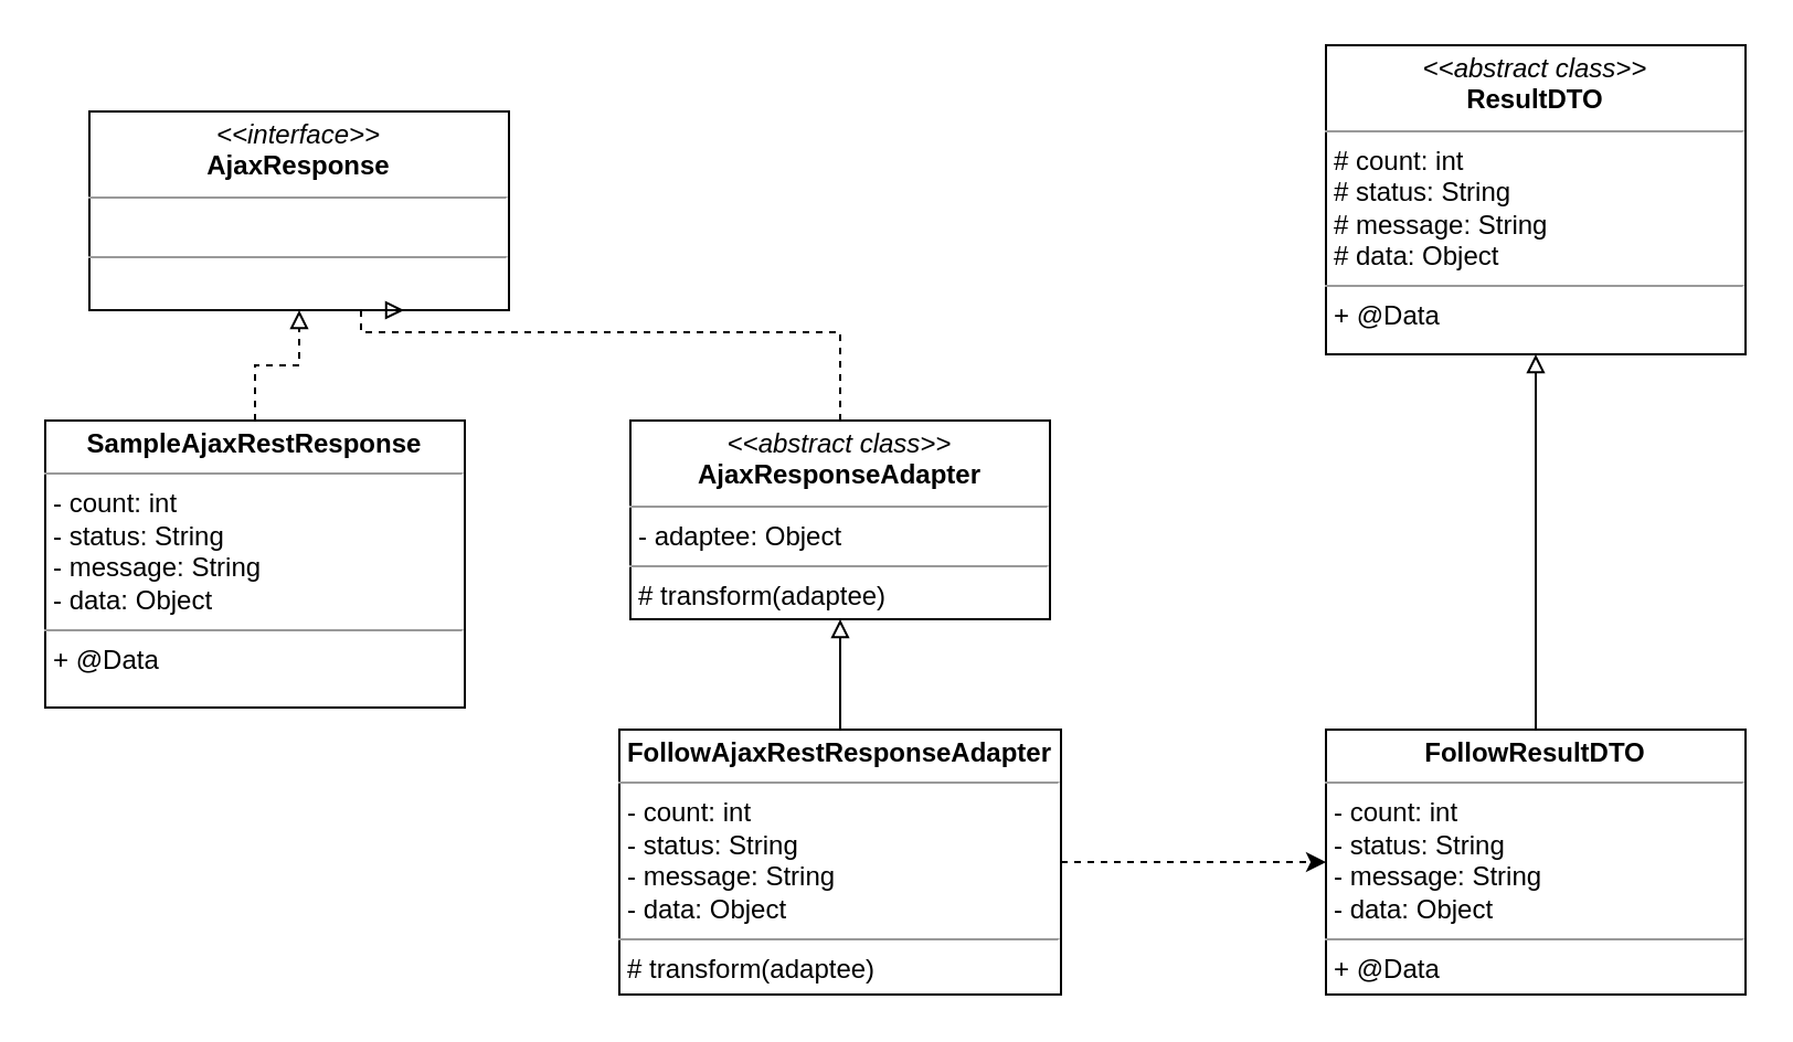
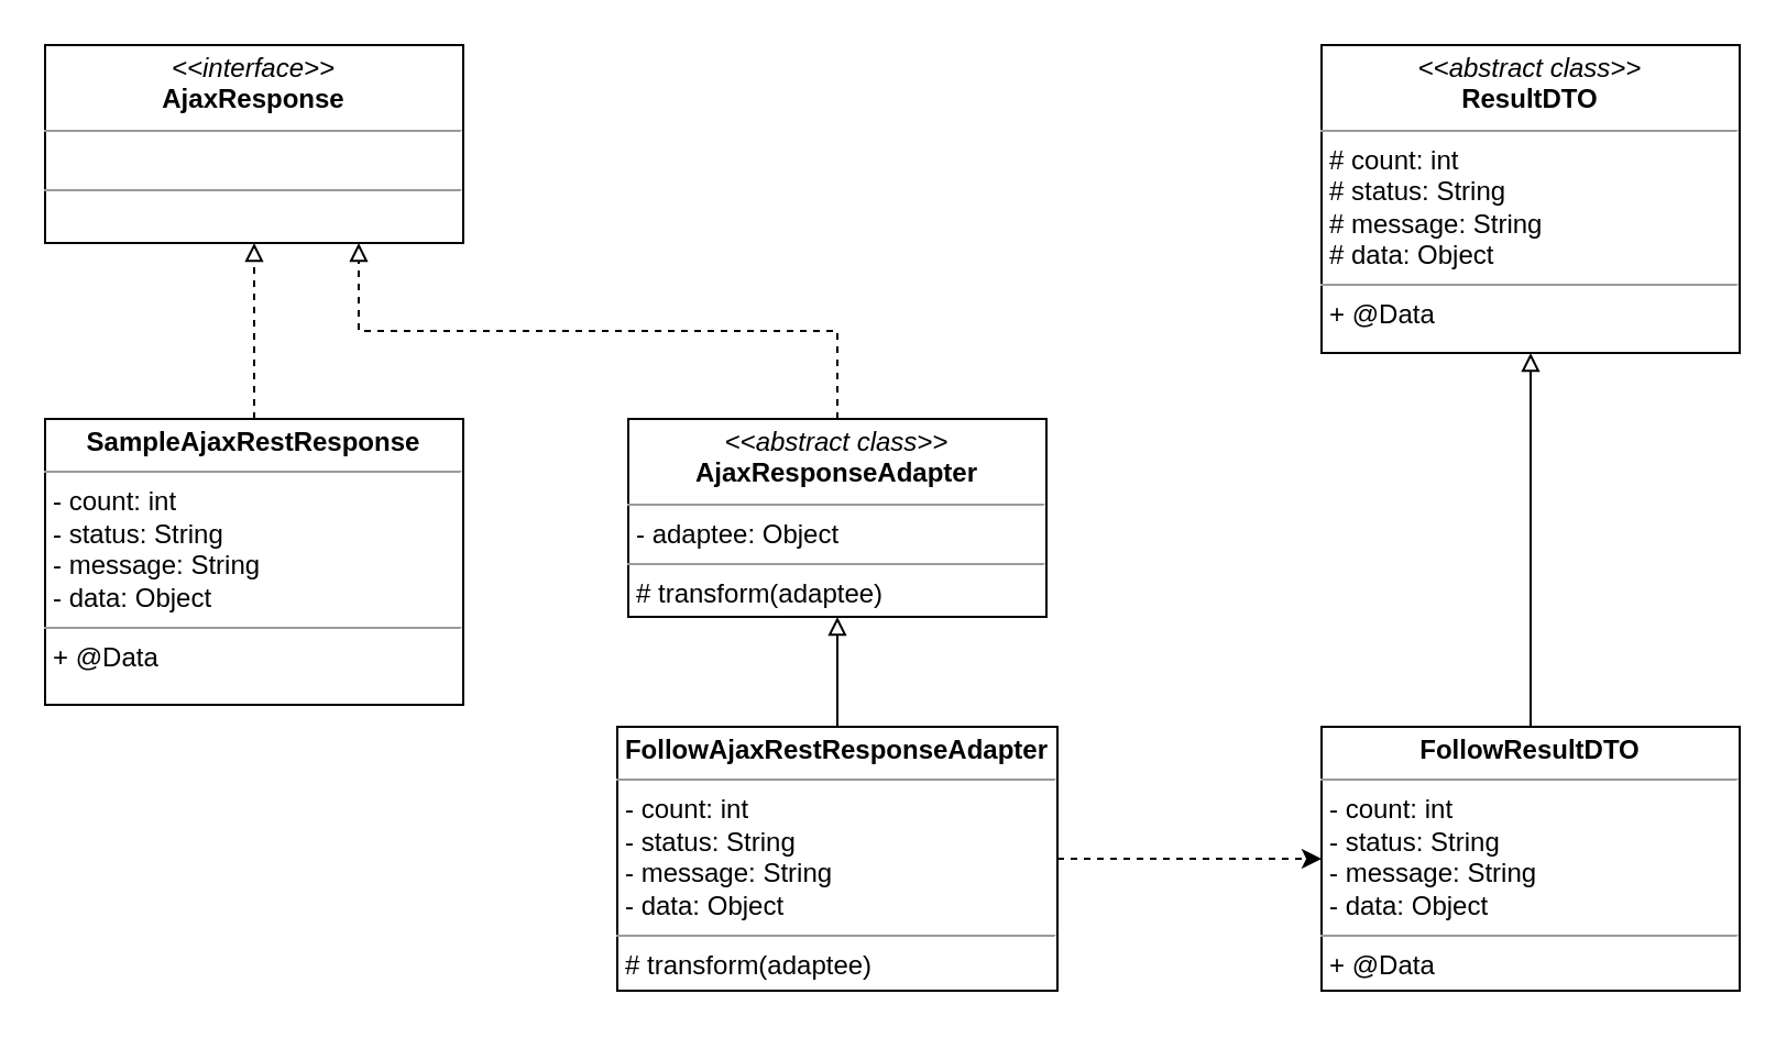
  <mxCell id="0" />
  <mxCell id="1" parent="0" />
- <mxCell id="2" value="&lt;p style=&quot;margin: 0px ; margin-top: 4px ; text-align: center&quot;&gt;&lt;i&gt;&amp;lt;&amp;lt;interface&amp;gt;&amp;gt;&lt;/i&gt;&lt;br&gt;&lt;b&gt;AjaxResponse&lt;/b&gt;&lt;/p&gt;&lt;hr size=&quot;1&quot;&gt;&lt;p style=&quot;margin: 0px ; margin-left: 4px&quot;&gt;&lt;br&gt;&lt;/p&gt;&lt;hr size=&quot;1&quot;&gt;&lt;p style=&quot;margin: 0px ; margin-left: 4px&quot;&gt;&lt;br&gt;&lt;/p&gt;" style="verticalAlign=top;align=left;overflow=fill;fontSize=12;fontFamily=Helvetica;html=1;" parent="1" vertex="1"><mxGeometry x="40" y="50" width="190" height="90" as="geometry" /></mxCell>
+ <mxCell id="2" value="&lt;p style=&quot;margin: 0px ; margin-top: 4px ; text-align: center&quot;&gt;&lt;i&gt;&amp;lt;&amp;lt;interface&amp;gt;&amp;gt;&lt;/i&gt;&lt;br&gt;&lt;b&gt;AjaxResponse&lt;/b&gt;&lt;/p&gt;&lt;hr size=&quot;1&quot;&gt;&lt;p style=&quot;margin: 0px ; margin-left: 4px&quot;&gt;&lt;br&gt;&lt;/p&gt;&lt;hr size=&quot;1&quot;&gt;&lt;p style=&quot;margin: 0px ; margin-left: 4px&quot;&gt;&lt;br&gt;&lt;/p&gt;" style="verticalAlign=top;align=left;overflow=fill;fontSize=12;fontFamily=Helvetica;html=1;" parent="1" vertex="1"><mxGeometry x="20" y="20" width="190" height="90" as="geometry" /></mxCell>
  <mxCell id="3" style="edgeStyle=orthogonalEdgeStyle;rounded=0;orthogonalLoop=1;jettySize=auto;html=1;entryX=0.5;entryY=1;entryDx=0;entryDy=0;endArrow=block;endFill=0;dashed=1;" parent="1" source="4" target="2" edge="1"><mxGeometry relative="1" as="geometry" /></mxCell>
  <mxCell id="4" value="&lt;p style=&quot;margin: 0px ; margin-top: 4px ; text-align: center&quot;&gt;&lt;b&gt;SampleAjaxRestResponse&lt;/b&gt;&lt;/p&gt;&lt;hr size=&quot;1&quot;&gt;&lt;p style=&quot;margin: 0px ; margin-left: 4px&quot;&gt;- count: int&lt;/p&gt;&lt;p style=&quot;margin: 0px ; margin-left: 4px&quot;&gt;- status: String&lt;/p&gt;&lt;p style=&quot;margin: 0px ; margin-left: 4px&quot;&gt;- message: String&lt;/p&gt;&lt;p style=&quot;margin: 0px ; margin-left: 4px&quot;&gt;- data: Object&lt;/p&gt;&lt;hr size=&quot;1&quot;&gt;&lt;p style=&quot;margin: 0px ; margin-left: 4px&quot;&gt;+ @Data&lt;/p&gt;" style="verticalAlign=top;align=left;overflow=fill;fontSize=12;fontFamily=Helvetica;html=1;" parent="1" vertex="1"><mxGeometry x="20" y="190" width="190" height="130" as="geometry" /></mxCell>
  <mxCell id="5" value="&lt;p style=&quot;margin: 0px ; margin-top: 4px ; text-align: center&quot;&gt;&lt;i&gt;&amp;lt;&amp;lt;abstract class&amp;gt;&amp;gt;&lt;/i&gt;&lt;br&gt;&lt;b&gt;ResultDTO&lt;/b&gt;&lt;/p&gt;&lt;hr size=&quot;1&quot;&gt;&lt;p style=&quot;margin: 0px 0px 0px 4px&quot;&gt;# count: int&lt;/p&gt;&lt;p style=&quot;margin: 0px 0px 0px 4px&quot;&gt;# status: String&lt;/p&gt;&lt;p style=&quot;margin: 0px 0px 0px 4px&quot;&gt;# message: String&lt;/p&gt;&lt;p style=&quot;margin: 0px 0px 0px 4px&quot;&gt;# data: Object&lt;/p&gt;&lt;hr size=&quot;1&quot;&gt;&lt;p style=&quot;margin: 0px ; margin-left: 4px&quot;&gt;+ @Data&lt;/p&gt;" style="verticalAlign=top;align=left;overflow=fill;fontSize=12;fontFamily=Helvetica;html=1;" parent="1" vertex="1"><mxGeometry x="600" y="20" width="190" height="140" as="geometry" /></mxCell>
  <mxCell id="6" style="edgeStyle=orthogonalEdgeStyle;rounded=0;orthogonalLoop=1;jettySize=auto;html=1;entryX=0.5;entryY=1;entryDx=0;entryDy=0;endArrow=block;endFill=0;" parent="1" source="7" target="5" edge="1"><mxGeometry relative="1" as="geometry" /></mxCell>
  <mxCell id="7" value="&lt;p style=&quot;margin: 0px ; margin-top: 4px ; text-align: center&quot;&gt;&lt;b&gt;FollowResultDTO&lt;/b&gt;&lt;/p&gt;&lt;hr size=&quot;1&quot;&gt;&lt;p style=&quot;margin: 0px ; margin-left: 4px&quot;&gt;- count: int&lt;/p&gt;&lt;p style=&quot;margin: 0px ; margin-left: 4px&quot;&gt;- status: String&lt;/p&gt;&lt;p style=&quot;margin: 0px ; margin-left: 4px&quot;&gt;- message: String&lt;/p&gt;&lt;p style=&quot;margin: 0px ; margin-left: 4px&quot;&gt;- data: Object&lt;/p&gt;&lt;hr size=&quot;1&quot;&gt;&lt;p style=&quot;margin: 0px ; margin-left: 4px&quot;&gt;+ @Data&lt;/p&gt;" style="verticalAlign=top;align=left;overflow=fill;fontSize=12;fontFamily=Helvetica;html=1;" parent="1" vertex="1"><mxGeometry x="600" y="330" width="190" height="120" as="geometry" /></mxCell>
  <mxCell id="8" value="&lt;p style=&quot;margin: 0px ; margin-top: 4px ; text-align: center&quot;&gt;&lt;i&gt;&amp;lt;&amp;lt;abstract class&amp;gt;&amp;gt;&lt;/i&gt;&lt;br&gt;&lt;b&gt;AjaxResponseAdapter&lt;/b&gt;&lt;/p&gt;&lt;hr size=&quot;1&quot;&gt;&lt;p style=&quot;margin: 0px ; margin-left: 4px&quot;&gt;- adaptee: Object&lt;/p&gt;&lt;hr size=&quot;1&quot;&gt;&lt;p style=&quot;margin: 0px ; margin-left: 4px&quot;&gt;# transform(adaptee)&lt;br&gt;&lt;br&gt;&lt;/p&gt;" style="verticalAlign=top;align=left;overflow=fill;fontSize=12;fontFamily=Helvetica;html=1;" parent="1" vertex="1"><mxGeometry x="285" y="190" width="190" height="90" as="geometry" /></mxCell>
  <mxCell id="9" style="edgeStyle=orthogonalEdgeStyle;rounded=0;orthogonalLoop=1;jettySize=auto;html=1;entryX=0.75;entryY=1;entryDx=0;entryDy=0;dashed=1;endArrow=block;endFill=0;exitX=0.5;exitY=0;exitDx=0;exitDy=0;" parent="1" source="8" target="2" edge="1"><mxGeometry relative="1" as="geometry"><Array as="points"><mxPoint x="380" y="150" /><mxPoint x="163" y="150" /></Array></mxGeometry></mxCell>
  <mxCell id="10" style="edgeStyle=orthogonalEdgeStyle;rounded=0;orthogonalLoop=1;jettySize=auto;html=1;entryX=0.5;entryY=1;entryDx=0;entryDy=0;endArrow=block;endFill=0;" parent="1" source="12" target="8" edge="1"><mxGeometry relative="1" as="geometry" /></mxCell>
  <mxCell id="11" style="edgeStyle=orthogonalEdgeStyle;rounded=0;orthogonalLoop=1;jettySize=auto;html=1;entryX=0;entryY=0.5;entryDx=0;entryDy=0;endArrow=classic;endFill=1;dashed=1;" parent="1" source="12" target="7" edge="1"><mxGeometry relative="1" as="geometry" /></mxCell>
  <mxCell id="12" value="&lt;p style=&quot;margin: 0px ; margin-top: 4px ; text-align: center&quot;&gt;&lt;b&gt;FollowAjaxRestResponseAdapter&lt;/b&gt;&lt;/p&gt;&lt;hr size=&quot;1&quot;&gt;&lt;p style=&quot;margin: 0px ; margin-left: 4px&quot;&gt;- count: int&lt;/p&gt;&lt;p style=&quot;margin: 0px ; margin-left: 4px&quot;&gt;- status: String&lt;/p&gt;&lt;p style=&quot;margin: 0px ; margin-left: 4px&quot;&gt;- message: String&lt;/p&gt;&lt;p style=&quot;margin: 0px ; margin-left: 4px&quot;&gt;- data: Object&lt;/p&gt;&lt;hr size=&quot;1&quot;&gt;&lt;p style=&quot;margin: 0px ; margin-left: 4px&quot;&gt;# transform(adaptee)&lt;/p&gt;" style="verticalAlign=top;align=left;overflow=fill;fontSize=12;fontFamily=Helvetica;html=1;" parent="1" vertex="1"><mxGeometry x="280" y="330" width="200" height="120" as="geometry" /></mxCell>
